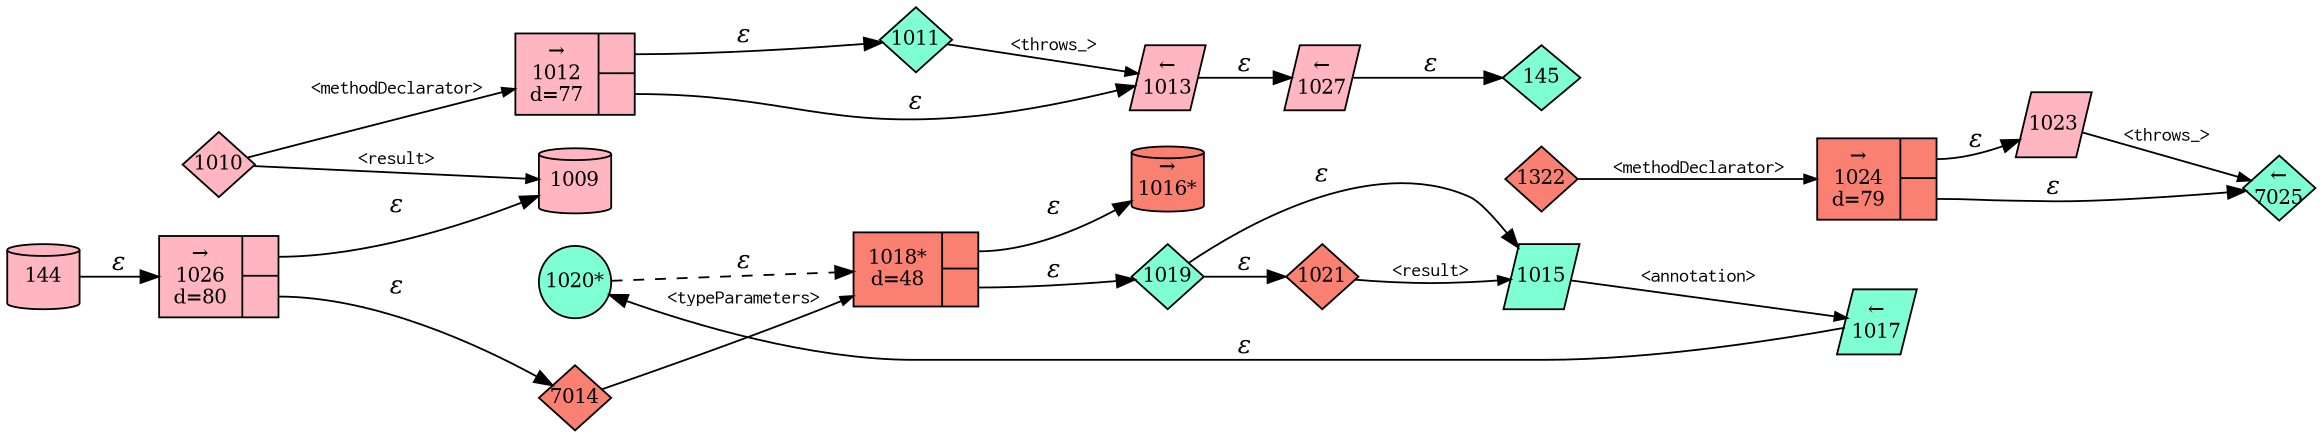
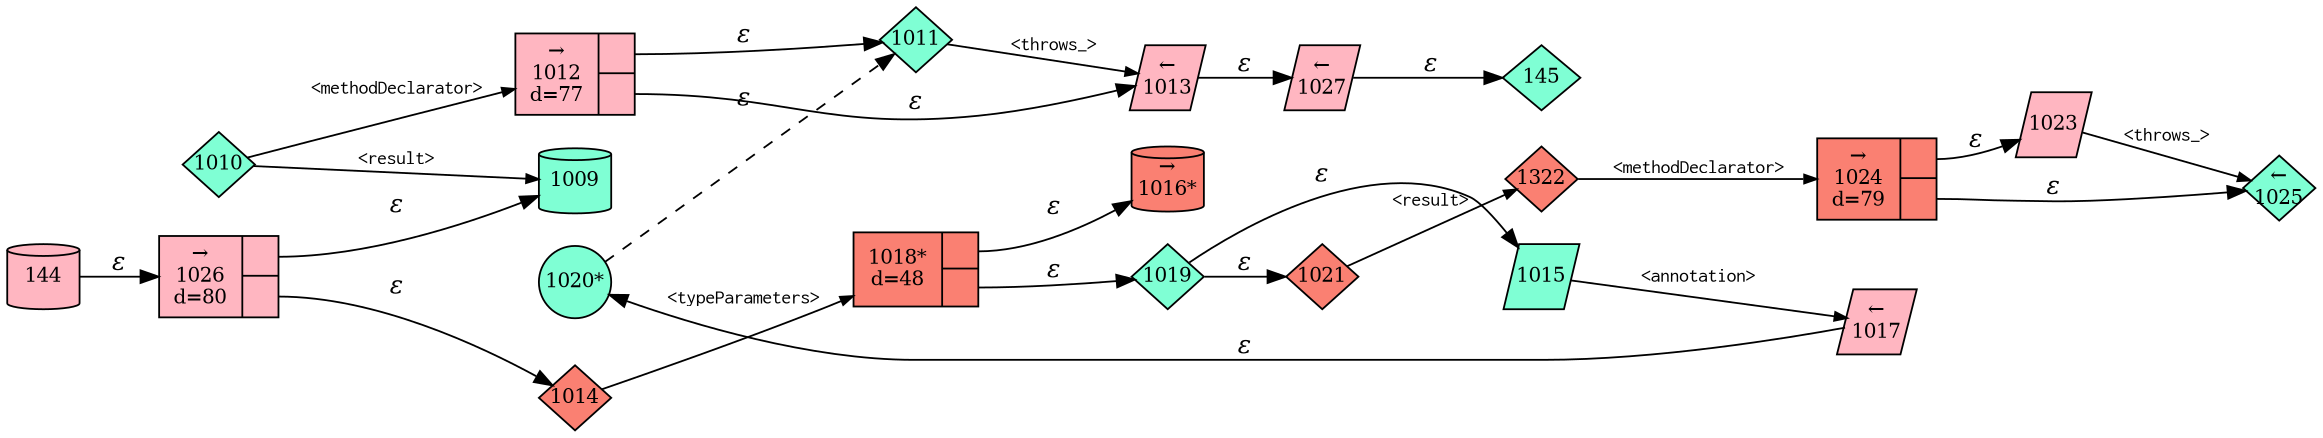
  digraph {
    rankdir=LR
    node [fillcolor=aquamarine fixedsize=true fontsize=11 shape=diamond style=filled peripheries=1]
    edge [fontname="Times-Italic"]
    n1 [label=145 width=.6 peripheries=""]
    n2 [fillcolor=salmon fixedsize=false label="{&rarr;\n1024\nd=79|{<p0>|<p1>}}" shape=record]
-   n3 [label="&larr;\n7025" width=.55]
+   n3 [label="&larr;\n1025" width=.55]
    n4 [fillcolor=lightpink label=1023 shape=parallelogram width=.55]
    n5 [fillcolor=lightpink label="&larr;\n1027" shape=parallelogram width=.55]
    n6 [fillcolor=lightpink fixedsize=false label="{&rarr;\n1026\nd=80|{<p0>|<p1>}}" shape=record]
-   n7 [fillcolor=lightpink label=1009 shape=cylinder width=.55]
-   n8 [fillcolor=salmon label=7014 width=.55]
+   n7 [label=1009 shape=cylinder width=.55]
+   n8 [fillcolor=salmon label=1014 width=.55]
    n9 [fillcolor=salmon fixedsize=false label="{1018*\nd=48|{<p0>|<p1>}}" shape=record]
    n10 [fillcolor=lightpink label=144 shape=cylinder width=.55]
-   n11 [fillcolor=lightpink label=1010 width=.55]
+   n11 [label=1010 width=.55]
    n12 [fillcolor=lightpink fixedsize=false label="{&rarr;\n1012\nd=77|{<p0>|<p1>}}" shape=record]
    n13 [label=1011 width=.55]
    n14 [fillcolor=lightpink label="&larr;\n1013" shape=parallelogram width=.55]
    n15 [fillcolor=salmon label="&rarr;\n1016*" shape=cylinder width=.55]
    n16 [label=1019 width=.55]
    n17 [label=1015 shape=parallelogram width=.55]
-   n18 [label="&larr;\n1017" shape=parallelogram width=.55]
+   n18 [fillcolor=lightpink label="&larr;\n1017" shape=parallelogram width=.55]
    n19 [label="1020*" shape=circle width=.55]
    n20 [fillcolor=salmon label=1021 width=.55]
    n21 [fillcolor=salmon label=1322 width=.55]
    n2 -> n3 [label="&epsilon;" tailport=p1]
    n2 -> n4 [label="&epsilon;" tailport=p0]
    n4 -> n3 [arrowhead=normal arrowsize=.7 fontname=Courier fontsize=11 label="<throws_>"]
    n5 -> n1 [label="&epsilon;"]
    n6 -> n7 [label="&epsilon;" tailport=p0]
    n6 -> n8 [label="&epsilon;" tailport=p1]
    n8 -> n9 [arrowhead=normal arrowsize=.7 fontname=Courier fontsize=11 label="<typeParameters>"]
    n9 -> n15 [label="&epsilon;" tailport=p0]
    n9 -> n16 [label="&epsilon;" tailport=p1]
    n10 -> n6 [label="&epsilon;"]
    n11 -> n7 [arrowhead=normal arrowsize=.7 fontname=Courier fontsize=11 label="<result>"]
    n11 -> n12 [arrowhead=normal arrowsize=.7 fontname=Courier fontsize=11 label="<methodDeclarator>"]
    n12 -> n13 [label="&epsilon;" tailport=p0]
    n12 -> n14 [label="&epsilon;" tailport=p1]
    n13 -> n14 [arrowhead=normal arrowsize=.7 fontname=Courier fontsize=11 label="<throws_>"]
    n14 -> n5 [label="&epsilon;"]
    n16 -> n17 [label="&epsilon;"]
    n16 -> n20 [label="&epsilon;"]
    n17 -> n18 [arrowhead=normal arrowsize=.7 fontname=Courier fontsize=11 label="<annotation>"]
    n18 -> n19 [label="&epsilon;"]
-   n19 -> n9 [label="&epsilon;" style=dashed]
-   n20 -> n17 [arrowhead=normal arrowsize=.7 fontname=Courier fontsize=11 label="<result>"]
+   n19 -> n13 [label="&epsilon;" style=dashed]
+   n20 -> n21 [arrowhead=normal arrowsize=.7 fontname=Courier fontsize=11 label="<result>"]
    n21 -> n2 [arrowhead=normal arrowsize=.7 fontname=Courier fontsize=11 label="<methodDeclarator>"]
  }
